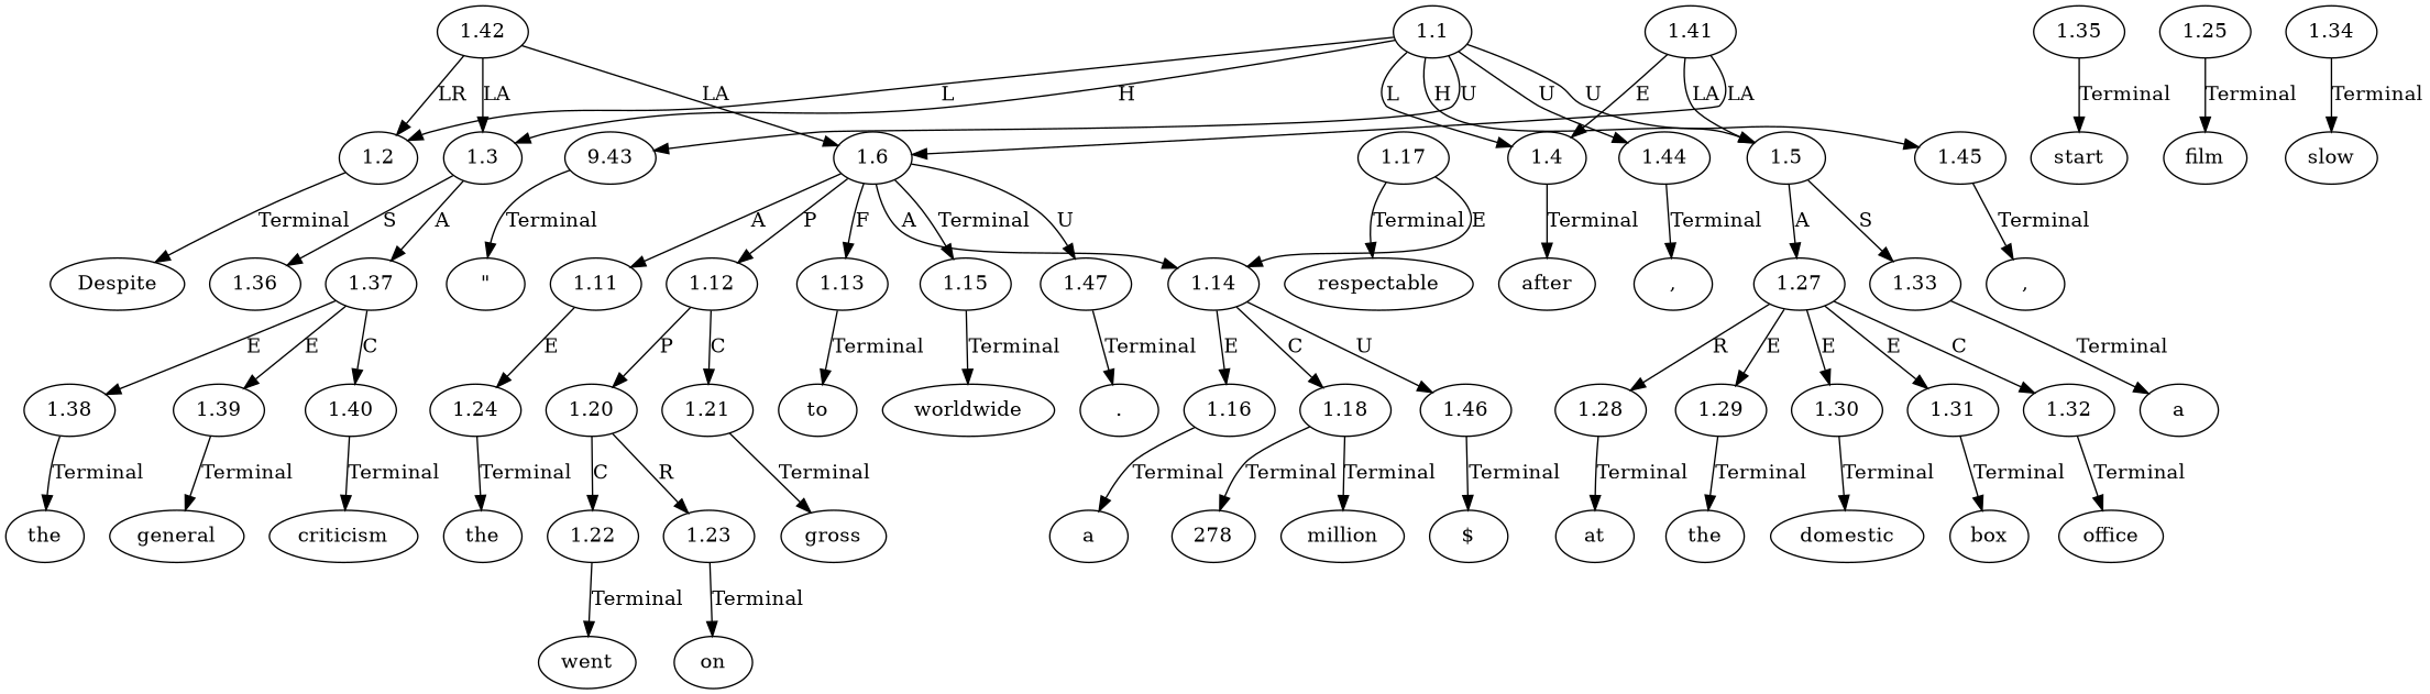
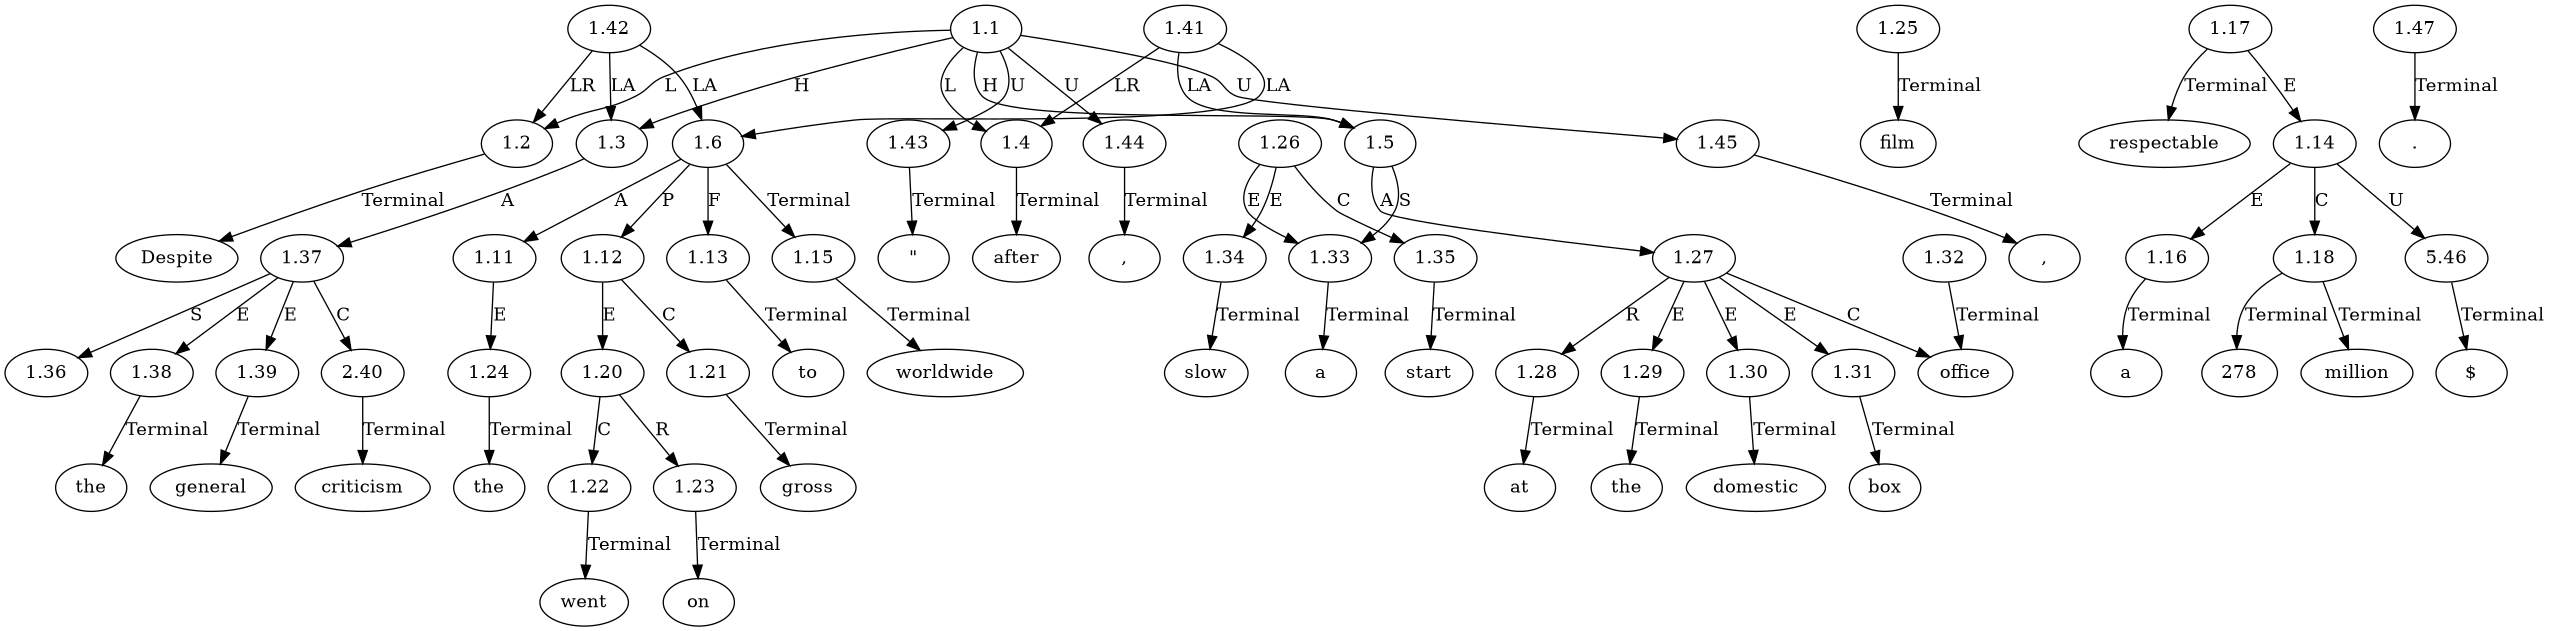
  digraph {
    node [ordering=out]
    edge [ordering=out]
    n1 [label="\""]
    n2 [label=start]
    n3 [label=at]
    n4 [label=the]
    n5 [label=domestic]
    n6 [label=box]
    n7 [label=office]
    n8 [label=","]
    n9 [label=the]
    n10 [label=film]
    n11 [label=went]
    n12 [label=Despite]
    n13 [label=on]
    n14 [label=to]
    n15 [label=gross]
    n16 [label=a]
    n17 [label=respectable]
    n18 [label="$"]
    n19 [label=278]
    n20 [label=million]
    n21 [label=worldwide]
    n22 [label="."]
    n23 [label=the]
    n24 [label=general]
    n25 [label=criticism]
    n26 [label=","]
    n27 [label=after]
    n28 [label=a]
    n29 [label=slow]
    n30 [label=1.1]
    n31 [label=1.2]
    n32 [label=1.3]
    n33 [label=1.4]
    n34 [label=1.5]
-   n35 [label=9.43]
+   n35 [label=1.43]
    n36 [label=1.44]
    n37 [label=1.45]
    n38 [label=1.36]
    n39 [label=1.37]
    n40 [label=1.27]
    n41 [label=1.33]
    n42 [label=1.6]
    n43 [label=1.11]
    n44 [label=1.12]
    n45 [label=1.13]
    n46 [label=1.14]
    n47 [label=1.15]
    n48 [label=1.47]
    n49 [label=1.38]
    n50 [label=1.39]
-   n51 [label=1.40]
+   n51 [label=2.40]
+   n52 [label=1.26]
    n53 [label=1.34]
    n54 [label=1.35]
    n55 [label=1.28]
    n56 [label=1.29]
    n57 [label=1.30]
    n58 [label=1.31]
    n59 [label=1.32]
    n60 [label=1.24]
    n61 [label=1.20]
    n62 [label=1.21]
    n63 [label=1.16]
    n64 [label=1.18]
-   n65 [label=1.46]
+   n65 [label=5.46]
    n66 [label=1.25]
    n67 [label=1.22]
    n68 [label=1.23]
    n69 [label=1.17]
    n70 [label=1.41]
    n71 [label=1.42]
    n30 -> n31 [label=L]
    n30 -> n32 [label=H]
    n30 -> n33 [label=L]
    n30 -> n34 [label=H]
    n30 -> n35 [label=U]
    n30 -> n36 [label=U]
    n30 -> n37 [label=U]
    n31 -> n12 [label=Terminal]
-   n32 -> n38 [label=S]
+   n39 -> n38 [label=S]
    n32 -> n39 [label=A]
    n33 -> n27 [label=Terminal]
    n34 -> n40 [label=A]
    n34 -> n41 [label=S]
    n35 -> n1 [label=Terminal]
    n36 -> n26 [label=Terminal]
    n37 -> n8 [label=Terminal]
    n39 -> n49 [label=E]
    n39 -> n50 [label=E]
    n39 -> n51 [label=C]
    n40 -> n55 [label=R]
    n40 -> n56 [label=E]
    n40 -> n57 [label=E]
    n40 -> n58 [label=E]
-   n40 -> n59 [label=C]
+   n40 -> n7 [label=C]
    n41 -> n28 [label=Terminal]
    n42 -> n43 [label=A]
    n42 -> n44 [label=P]
    n42 -> n45 [label=F]
-   n42 -> n46 [label=A]
    n42 -> n47 [label=Terminal]
-   n42 -> n48 [label=U]
    n43 -> n60 [label=E]
-   n44 -> n61 [label=P]
+   n44 -> n61 [label=E]
    n44 -> n62 [label=C]
    n45 -> n14 [label=Terminal]
    n46 -> n63 [label=E]
    n46 -> n64 [label=C]
    n46 -> n65 [label=U]
    n47 -> n21 [label=Terminal]
    n48 -> n22 [label=Terminal]
    n49 -> n23 [label=Terminal]
    n50 -> n24 [label=Terminal]
    n51 -> n25 [label=Terminal]
+   n52 -> n41 [label=E]
+   n52 -> n53 [label=E]
+   n52 -> n54 [label=C]
    n53 -> n29 [label=Terminal]
    n54 -> n2 [label=Terminal]
    n55 -> n3 [label=Terminal]
    n56 -> n4 [label=Terminal]
    n57 -> n5 [label=Terminal]
    n58 -> n6 [label=Terminal]
    n59 -> n7 [label=Terminal]
    n60 -> n9 [label=Terminal]
    n61 -> n67 [label=C]
    n61 -> n68 [label=R]
    n62 -> n15 [label=Terminal]
    n63 -> n16 [label=Terminal]
    n64 -> n19 [label=Terminal]
    n64 -> n20 [label=Terminal]
    n65 -> n18 [label=Terminal]
    n66 -> n10 [label=Terminal]
    n67 -> n11 [label=Terminal]
    n68 -> n13 [label=Terminal]
    n69 -> n17 [label=Terminal]
    n69 -> n46 [label=E]
-   n70 -> n33 [label=E]
+   n70 -> n33 [label=LR]
    n70 -> n34 [label=LA]
    n70 -> n42 [label=LA]
    n71 -> n31 [label=LR]
    n71 -> n32 [label=LA]
    n71 -> n42 [label=LA]
  }
